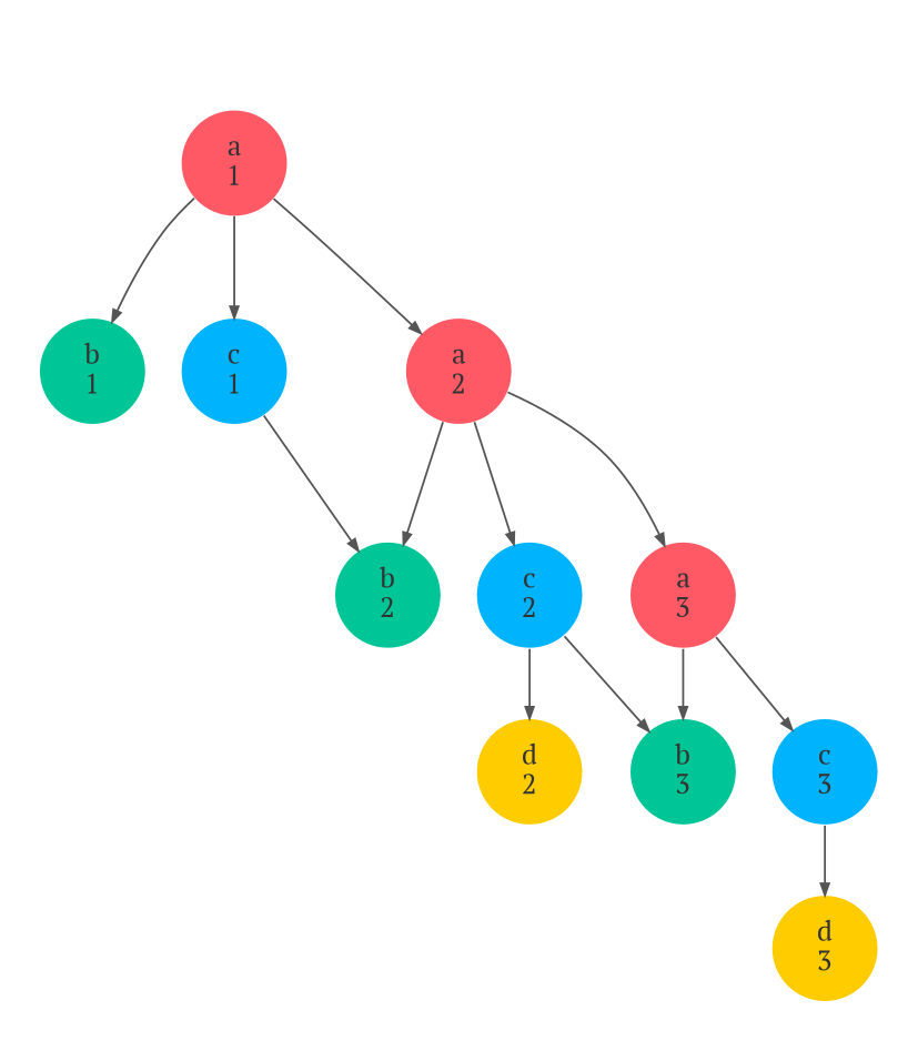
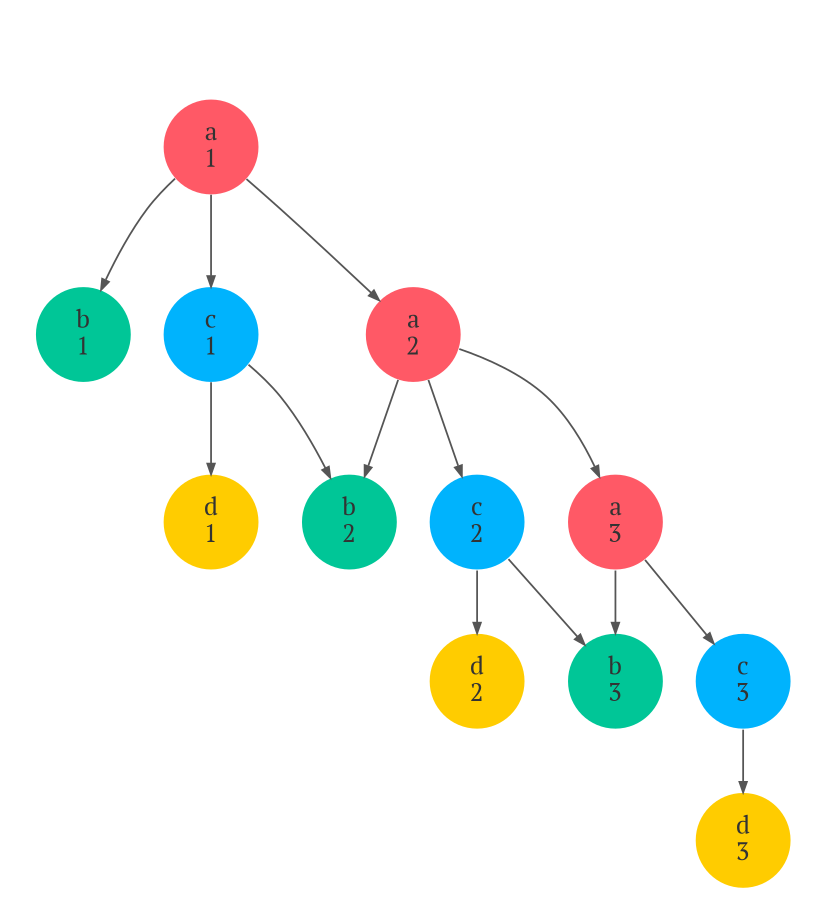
  digraph {
    fontname="PT Serif"
    fontsize=25
    style=invisible
    node [color=transparent fillcolor="#ff5966" fontcolor="#333333" fontname="PT Serif" shape=circle style=filled]
    edge [arrowsize=0.6 color="#555555" fontname="PT Serif"]
    n1 [label="a\n1"]
    n2 [fillcolor="#00c697" label="b\n1"]
    n3 [fillcolor="#00b3fd" label="c\n1"]
+   n4 [fillcolor="#ffcc00" label="d\n1"]
    n5 [label="a\n2"]
    n6 [fillcolor="#00c697" label="b\n2"]
    n7 [fillcolor="#00b3fd" label="c\n2"]
    n8 [fillcolor="#ffcc00" label="d\n2"]
    n9 [label="a\n3"]
    n10 [fillcolor="#00c697" label="b\n3"]
    n11 [fillcolor="#00b3fd" label="c\n3"]
    n12 [fillcolor="#ffcc00" label="d\n3"]
    subgraph cluster_1 {
      label=1
      n1
      n2
      n3
+     n4
    }
    subgraph cluster_2 {
      label=2
      n5
      n6
      n7
      n8
    }
    subgraph cluster_3 {
      label=3
      n9
      n10
      n11
      n12
    }
    n1 -> n2
    n1 -> n3
    n1 -> n5
+   n3 -> n4
    n3 -> n6
    n5 -> n6
    n5 -> n7
    n5 -> n9
    n7 -> n8
    n7 -> n10
    n9 -> n10
    n9 -> n11
    n11 -> n12
  }
